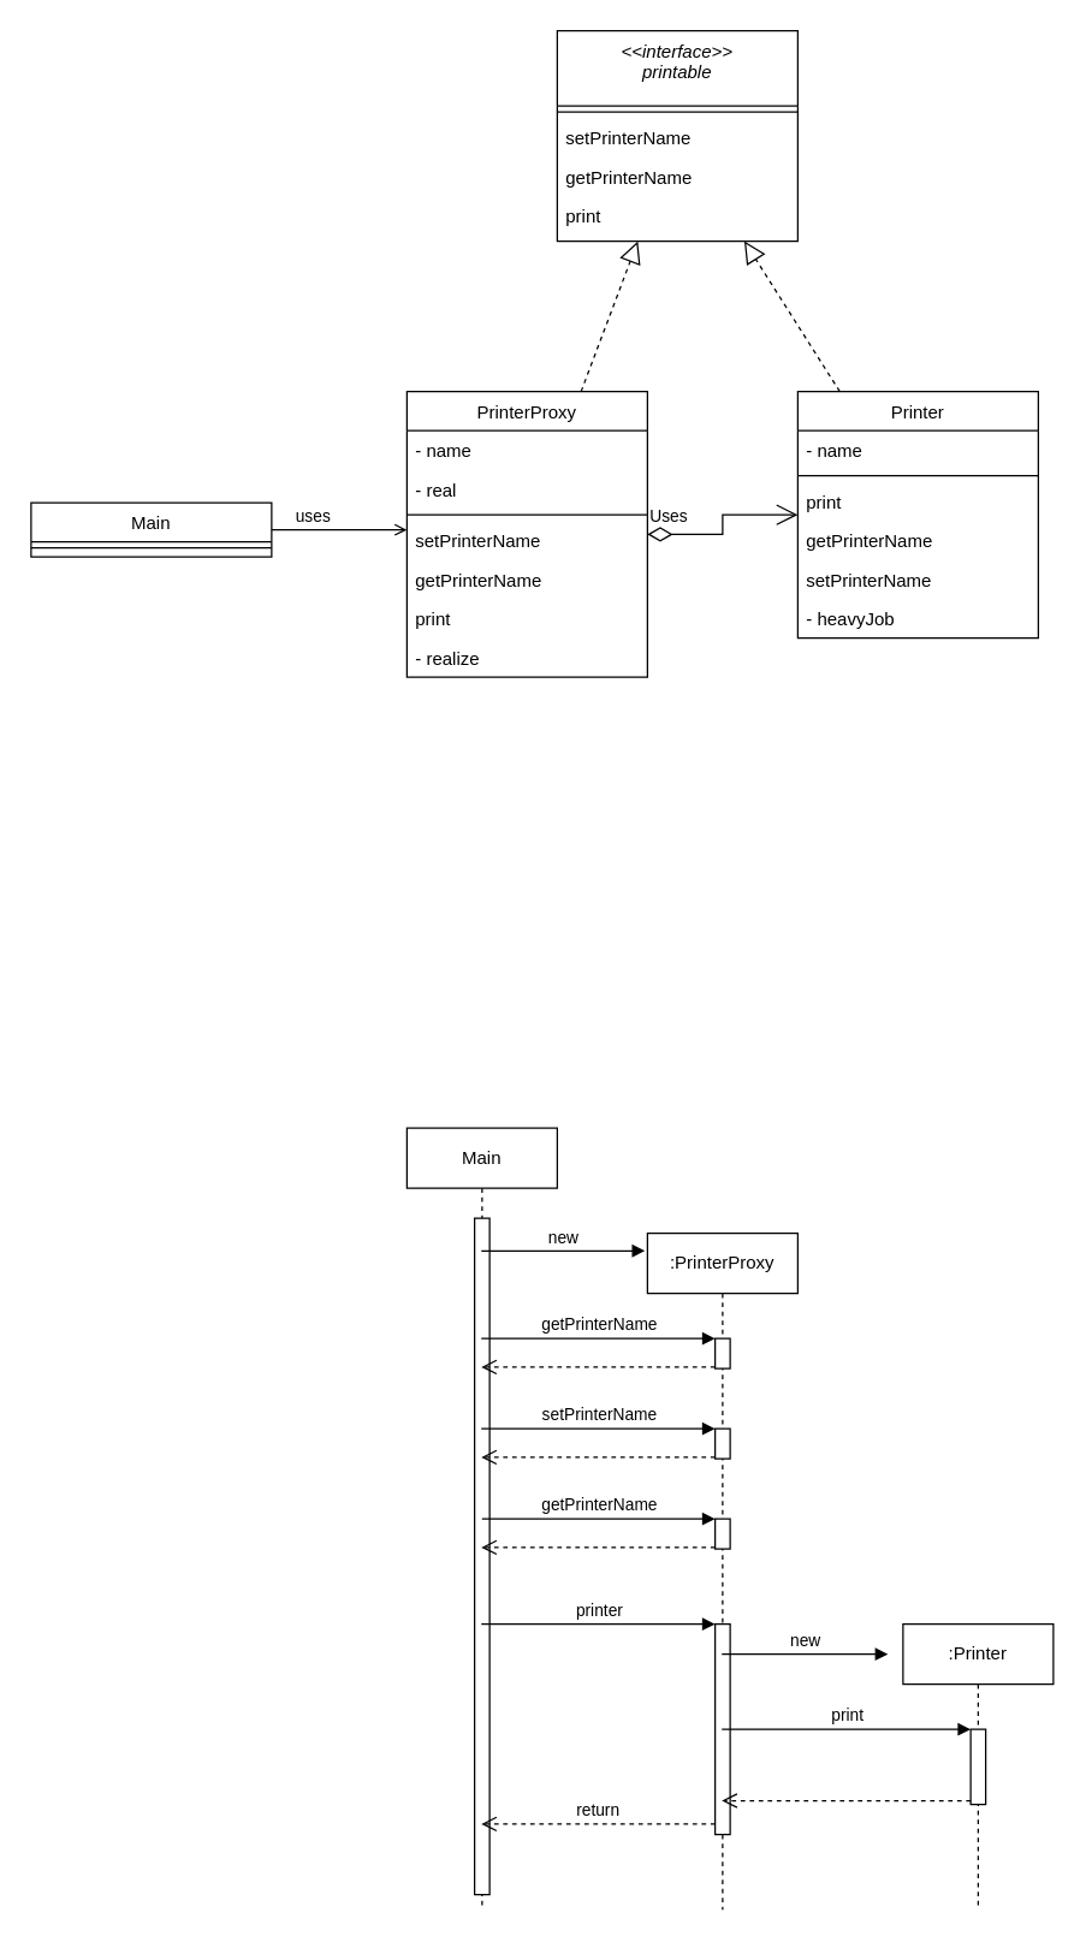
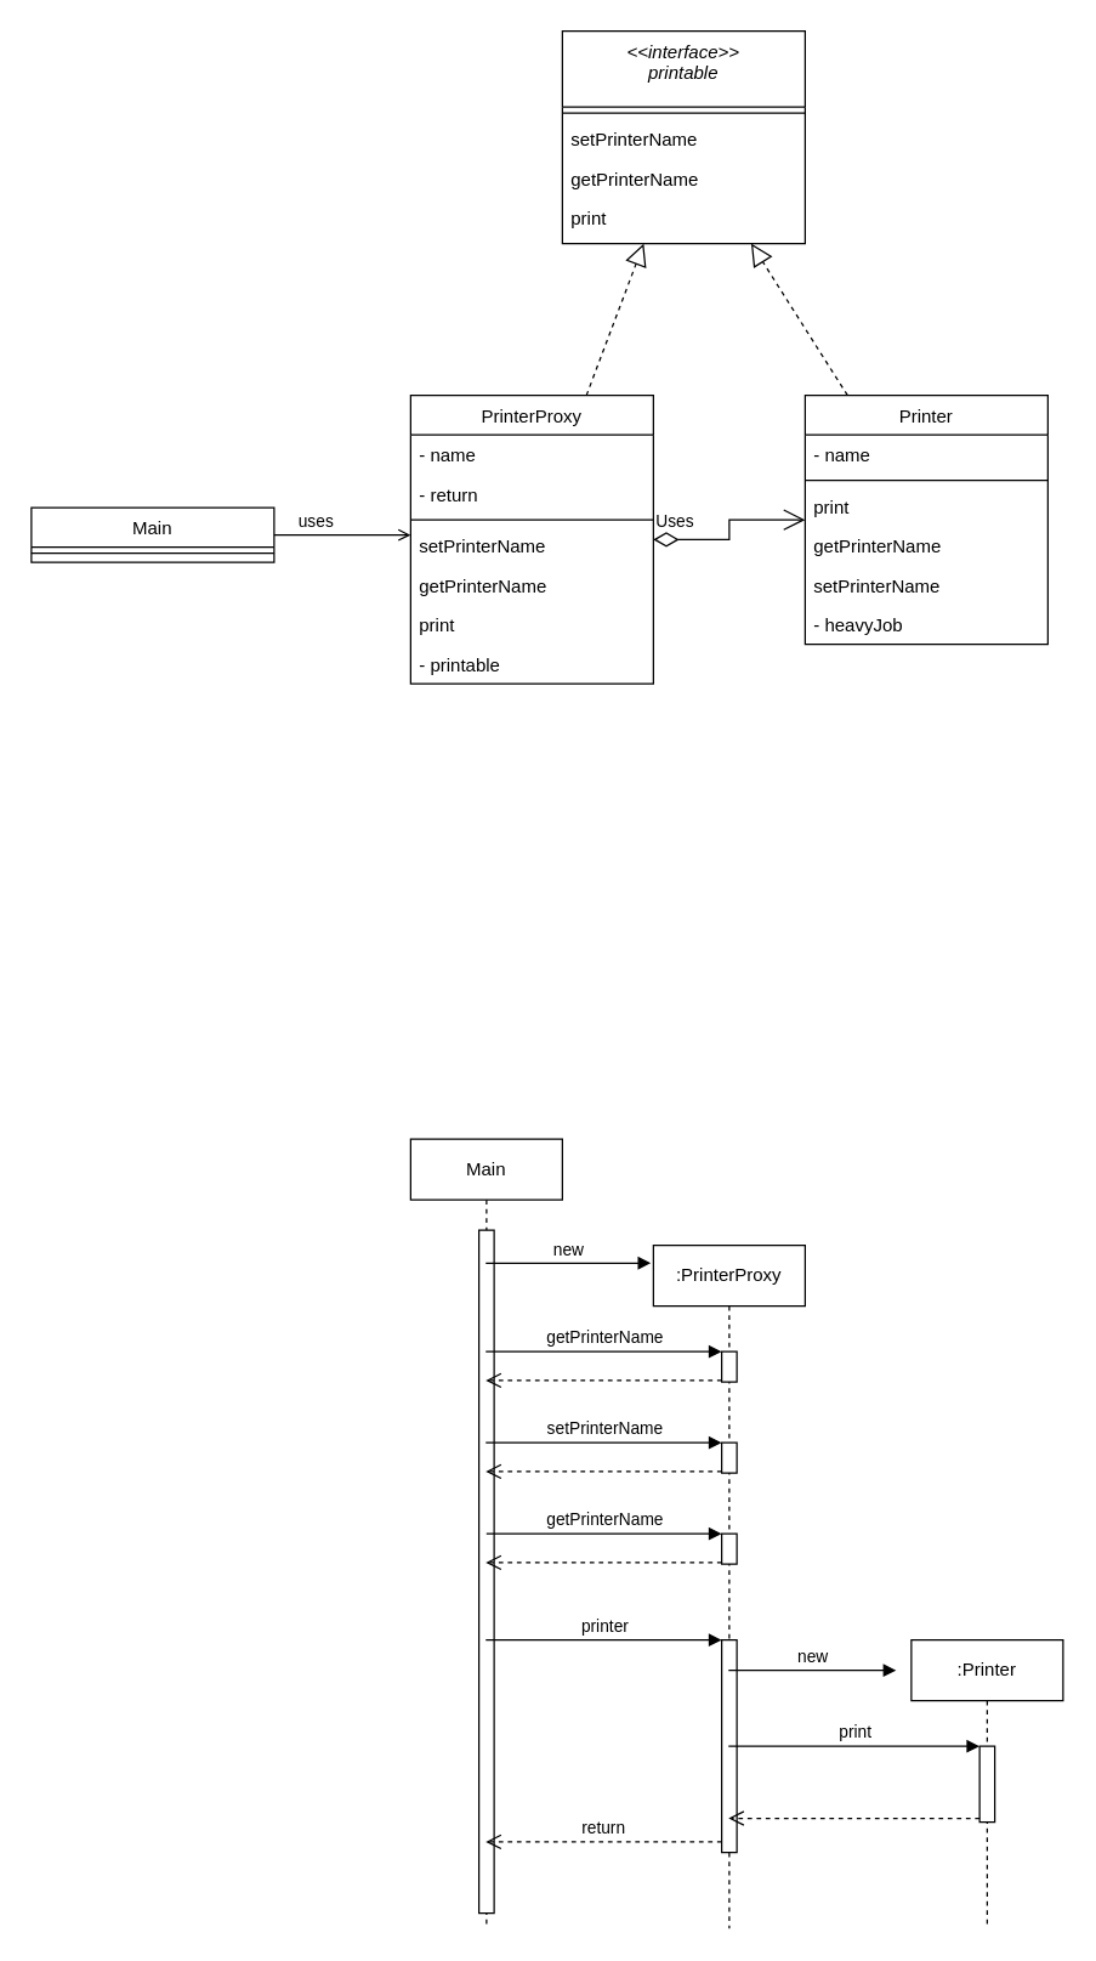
  <mxCell id="0" />
  <mxCell id="1" parent="0" />
  <mxCell id="2" value="&lt;&lt;interface&gt;&gt;&#10;printable" style="swimlane;fontStyle=2;align=center;verticalAlign=top;childLayout=stackLayout;horizontal=1;startSize=50;horizontalStack=0;resizeParent=1;resizeLast=0;collapsible=1;marginBottom=0;rounded=0;shadow=0;strokeWidth=1;" parent="1" vertex="1"><mxGeometry x="370" y="20" width="160" height="140" as="geometry"><mxRectangle x="230" y="140" width="160" height="26" as="alternateBounds" /></mxGeometry></mxCell>
  <mxCell id="3" value="" style="line;html=1;strokeWidth=1;align=left;verticalAlign=middle;spacingTop=-1;spacingLeft=3;spacingRight=3;rotatable=0;labelPosition=right;points=[];portConstraint=eastwest;" parent="2" vertex="1"><mxGeometry y="50" width="160" height="8" as="geometry" /></mxCell>
  <mxCell id="4" value="setPrinterName" style="text;align=left;verticalAlign=top;spacingLeft=4;spacingRight=4;overflow=hidden;rotatable=0;points=[[0,0.5],[1,0.5]];portConstraint=eastwest;" parent="2" vertex="1"><mxGeometry y="58" width="160" height="26" as="geometry" /></mxCell>
  <mxCell id="5" value="getPrinterName" style="text;align=left;verticalAlign=top;spacingLeft=4;spacingRight=4;overflow=hidden;rotatable=0;points=[[0,0.5],[1,0.5]];portConstraint=eastwest;" vertex="1" parent="2"><mxGeometry y="84" width="160" height="26" as="geometry" /></mxCell>
  <mxCell id="6" value="print" style="text;align=left;verticalAlign=top;spacingLeft=4;spacingRight=4;overflow=hidden;rotatable=0;points=[[0,0.5],[1,0.5]];portConstraint=eastwest;" vertex="1" parent="2"><mxGeometry y="110" width="160" height="26" as="geometry" /></mxCell>
  <mxCell id="7" value="PrinterProxy" style="swimlane;fontStyle=0;align=center;verticalAlign=top;childLayout=stackLayout;horizontal=1;startSize=26;horizontalStack=0;resizeParent=1;resizeLast=0;collapsible=1;marginBottom=0;rounded=0;shadow=0;strokeWidth=1;" parent="1" vertex="1"><mxGeometry x="270" y="260" width="160" height="190" as="geometry"><mxRectangle x="130" y="380" width="160" height="26" as="alternateBounds" /></mxGeometry></mxCell>
  <mxCell id="8" value="- name" style="text;align=left;verticalAlign=top;spacingLeft=4;spacingRight=4;overflow=hidden;rotatable=0;points=[[0,0.5],[1,0.5]];portConstraint=eastwest;" parent="7" vertex="1"><mxGeometry y="26" width="160" height="26" as="geometry" /></mxCell>
- <mxCell id="9" value="- real" style="text;align=left;verticalAlign=top;spacingLeft=4;spacingRight=4;overflow=hidden;rotatable=0;points=[[0,0.5],[1,0.5]];portConstraint=eastwest;rounded=0;shadow=0;html=0;" parent="7" vertex="1"><mxGeometry y="52" width="160" height="26" as="geometry" /></mxCell>
+ <mxCell id="9" value="- return" style="text;align=left;verticalAlign=top;spacingLeft=4;spacingRight=4;overflow=hidden;rotatable=0;points=[[0,0.5],[1,0.5]];portConstraint=eastwest;rounded=0;shadow=0;html=0;" parent="7" vertex="1"><mxGeometry y="52" width="160" height="26" as="geometry" /></mxCell>
  <mxCell id="10" value="" style="line;html=1;strokeWidth=1;align=left;verticalAlign=middle;spacingTop=-1;spacingLeft=3;spacingRight=3;rotatable=0;labelPosition=right;points=[];portConstraint=eastwest;" parent="7" vertex="1"><mxGeometry y="78" width="160" height="8" as="geometry" /></mxCell>
  <mxCell id="11" value="setPrinterName" style="text;align=left;verticalAlign=top;spacingLeft=4;spacingRight=4;overflow=hidden;rotatable=0;points=[[0,0.5],[1,0.5]];portConstraint=eastwest;fontStyle=0" parent="7" vertex="1"><mxGeometry y="86" width="160" height="26" as="geometry" /></mxCell>
  <mxCell id="12" value="getPrinterName" style="text;align=left;verticalAlign=top;spacingLeft=4;spacingRight=4;overflow=hidden;rotatable=0;points=[[0,0.5],[1,0.5]];portConstraint=eastwest;" vertex="1" parent="7"><mxGeometry y="112" width="160" height="26" as="geometry" /></mxCell>
  <mxCell id="13" value="print" style="text;align=left;verticalAlign=top;spacingLeft=4;spacingRight=4;overflow=hidden;rotatable=0;points=[[0,0.5],[1,0.5]];portConstraint=eastwest;" vertex="1" parent="7"><mxGeometry y="138" width="160" height="26" as="geometry" /></mxCell>
- <mxCell id="14" value="- realize" style="text;align=left;verticalAlign=top;spacingLeft=4;spacingRight=4;overflow=hidden;rotatable=0;points=[[0,0.5],[1,0.5]];portConstraint=eastwest;" parent="7" vertex="1"><mxGeometry y="164" width="160" height="26" as="geometry" /></mxCell>
+ <mxCell id="14" value="- printable" style="text;align=left;verticalAlign=top;spacingLeft=4;spacingRight=4;overflow=hidden;rotatable=0;points=[[0,0.5],[1,0.5]];portConstraint=eastwest;" parent="7" vertex="1"><mxGeometry y="164" width="160" height="26" as="geometry" /></mxCell>
  <mxCell id="15" value="Printer" style="swimlane;fontStyle=0;align=center;verticalAlign=top;childLayout=stackLayout;horizontal=1;startSize=26;horizontalStack=0;resizeParent=1;resizeLast=0;collapsible=1;marginBottom=0;rounded=0;shadow=0;strokeWidth=1;" parent="1" vertex="1"><mxGeometry x="530" y="260" width="160" height="164" as="geometry"><mxRectangle x="340" y="380" width="170" height="26" as="alternateBounds" /></mxGeometry></mxCell>
  <mxCell id="16" value="- name" style="text;align=left;verticalAlign=top;spacingLeft=4;spacingRight=4;overflow=hidden;rotatable=0;points=[[0,0.5],[1,0.5]];portConstraint=eastwest;" parent="15" vertex="1"><mxGeometry y="26" width="160" height="26" as="geometry" /></mxCell>
  <mxCell id="17" value="" style="line;html=1;strokeWidth=1;align=left;verticalAlign=middle;spacingTop=-1;spacingLeft=3;spacingRight=3;rotatable=0;labelPosition=right;points=[];portConstraint=eastwest;" parent="15" vertex="1"><mxGeometry y="52" width="160" height="8" as="geometry" /></mxCell>
  <mxCell id="18" value="print" style="text;align=left;verticalAlign=top;spacingLeft=4;spacingRight=4;overflow=hidden;rotatable=0;points=[[0,0.5],[1,0.5]];portConstraint=eastwest;" vertex="1" parent="15"><mxGeometry y="60" width="160" height="26" as="geometry" /></mxCell>
  <mxCell id="19" value="getPrinterName" style="text;align=left;verticalAlign=top;spacingLeft=4;spacingRight=4;overflow=hidden;rotatable=0;points=[[0,0.5],[1,0.5]];portConstraint=eastwest;" vertex="1" parent="15"><mxGeometry y="86" width="160" height="26" as="geometry" /></mxCell>
  <mxCell id="20" value="setPrinterName" style="text;align=left;verticalAlign=top;spacingLeft=4;spacingRight=4;overflow=hidden;rotatable=0;points=[[0,0.5],[1,0.5]];portConstraint=eastwest;fontStyle=0" vertex="1" parent="15"><mxGeometry y="112" width="160" height="26" as="geometry" /></mxCell>
  <mxCell id="21" value="- heavyJob" style="text;align=left;verticalAlign=top;spacingLeft=4;spacingRight=4;overflow=hidden;rotatable=0;points=[[0,0.5],[1,0.5]];portConstraint=eastwest;fontStyle=0" vertex="1" parent="15"><mxGeometry y="138" width="160" height="26" as="geometry" /></mxCell>
  <mxCell id="22" value="Main" style="swimlane;fontStyle=0;align=center;verticalAlign=top;childLayout=stackLayout;horizontal=1;startSize=26;horizontalStack=0;resizeParent=1;resizeLast=0;collapsible=1;marginBottom=0;rounded=0;shadow=0;strokeWidth=1;" parent="1" vertex="1"><mxGeometry x="20" y="334" width="160" height="36" as="geometry"><mxRectangle x="550" y="140" width="160" height="26" as="alternateBounds" /></mxGeometry></mxCell>
  <mxCell id="23" value="" style="line;html=1;strokeWidth=1;align=left;verticalAlign=middle;spacingTop=-1;spacingLeft=3;spacingRight=3;rotatable=0;labelPosition=right;points=[];portConstraint=eastwest;" parent="22" vertex="1"><mxGeometry y="26" width="160" height="8" as="geometry" /></mxCell>
  <mxCell id="24" value="uses" style="endArrow=open;shadow=0;strokeWidth=1;rounded=0;endFill=1;edgeStyle=elbowEdgeStyle;elbow=vertical;" parent="1" source="22" target="7" edge="1"><mxGeometry x="0.5" y="41" relative="1" as="geometry"><mxPoint x="300" y="-10" as="sourcePoint" /><mxPoint x="590" y="-60" as="targetPoint" /><mxPoint x="-40" y="32" as="offset" /></mxGeometry></mxCell>
  <mxCell id="25" value="" style="endArrow=block;dashed=1;endFill=0;endSize=12;html=1;rounded=0;" edge="1" parent="1" source="15" target="2"><mxGeometry width="160" relative="1" as="geometry"><mxPoint x="500" y="480" as="sourcePoint" /><mxPoint x="660" y="480" as="targetPoint" /></mxGeometry></mxCell>
  <mxCell id="26" value="" style="endArrow=block;dashed=1;endFill=0;endSize=12;html=1;rounded=0;" edge="1" parent="1" source="7" target="2"><mxGeometry width="160" relative="1" as="geometry"><mxPoint x="554.537" y="270" as="sourcePoint" /><mxPoint x="450" y="30" as="targetPoint" /></mxGeometry></mxCell>
  <mxCell id="27" value="Uses" style="endArrow=open;html=1;endSize=12;startArrow=diamondThin;startSize=14;startFill=0;edgeStyle=orthogonalEdgeStyle;align=left;verticalAlign=bottom;rounded=0;" edge="1" parent="1" source="7" target="15"><mxGeometry x="-1" y="3" relative="1" as="geometry"><mxPoint x="210" y="520" as="sourcePoint" /><mxPoint x="370" y="520" as="targetPoint" /></mxGeometry></mxCell>
  <mxCell id="28" value="Main" style="shape=umlLifeline;perimeter=lifelinePerimeter;whiteSpace=wrap;html=1;container=1;collapsible=0;recursiveResize=0;outlineConnect=0;" vertex="1" parent="1"><mxGeometry x="270" y="750" width="100" height="520" as="geometry" /></mxCell>
  <mxCell id="29" value="" style="html=1;points=[];perimeter=orthogonalPerimeter;" vertex="1" parent="28"><mxGeometry x="45" y="60" width="10" height="450" as="geometry" /></mxCell>
  <mxCell id="30" value=":PrinterProxy" style="shape=umlLifeline;perimeter=lifelinePerimeter;whiteSpace=wrap;html=1;container=1;collapsible=0;recursiveResize=0;outlineConnect=0;" vertex="1" parent="1"><mxGeometry x="430" y="820" width="100" height="450" as="geometry" /></mxCell>
  <mxCell id="31" value="" style="html=1;points=[];perimeter=orthogonalPerimeter;" vertex="1" parent="30"><mxGeometry x="45" y="70" width="10" height="20" as="geometry" /></mxCell>
  <mxCell id="32" value="" style="html=1;points=[];perimeter=orthogonalPerimeter;" vertex="1" parent="30"><mxGeometry x="45" y="130" width="10" height="20" as="geometry" /></mxCell>
  <mxCell id="33" value="" style="html=1;points=[];perimeter=orthogonalPerimeter;" vertex="1" parent="30"><mxGeometry x="45" y="190" width="10" height="20" as="geometry" /></mxCell>
  <mxCell id="34" value="" style="html=1;points=[];perimeter=orthogonalPerimeter;" vertex="1" parent="30"><mxGeometry x="45" y="260" width="10" height="140" as="geometry" /></mxCell>
  <mxCell id="35" value=":Printer" style="shape=umlLifeline;perimeter=lifelinePerimeter;whiteSpace=wrap;html=1;container=1;collapsible=0;recursiveResize=0;outlineConnect=0;" vertex="1" parent="1"><mxGeometry x="600" y="1080" width="100" height="190" as="geometry" /></mxCell>
  <mxCell id="36" value="" style="html=1;points=[];perimeter=orthogonalPerimeter;" vertex="1" parent="35"><mxGeometry x="45" y="70" width="10" height="50" as="geometry" /></mxCell>
  <mxCell id="37" value="getPrinterName" style="html=1;verticalAlign=bottom;endArrow=block;entryX=0;entryY=0;rounded=0;" edge="1" target="31" parent="1" source="28"><mxGeometry relative="1" as="geometry"><mxPoint x="330" y="890" as="sourcePoint" /></mxGeometry></mxCell>
  <mxCell id="38" value="" style="html=1;verticalAlign=bottom;endArrow=open;dashed=1;endSize=8;exitX=0;exitY=0.95;rounded=0;" edge="1" source="31" parent="1" target="28"><mxGeometry relative="1" as="geometry"><mxPoint x="330" y="910" as="targetPoint" /></mxGeometry></mxCell>
  <mxCell id="39" value="setPrinterName" style="html=1;verticalAlign=bottom;endArrow=block;entryX=0;entryY=0;rounded=0;" edge="1" target="32" parent="1" source="28"><mxGeometry relative="1" as="geometry"><mxPoint x="405" y="950" as="sourcePoint" /></mxGeometry></mxCell>
  <mxCell id="40" value="" style="html=1;verticalAlign=bottom;endArrow=open;dashed=1;endSize=8;exitX=0;exitY=0.95;rounded=0;" edge="1" source="32" parent="1" target="28"><mxGeometry relative="1" as="geometry"><mxPoint x="405" y="1026" as="targetPoint" /></mxGeometry></mxCell>
  <mxCell id="41" value="new" style="html=1;verticalAlign=bottom;endArrow=block;rounded=0;entryX=-0.017;entryY=0.026;entryDx=0;entryDy=0;entryPerimeter=0;" edge="1" parent="1" source="28" target="30"><mxGeometry width="80" relative="1" as="geometry"><mxPoint x="340" y="840" as="sourcePoint" /><mxPoint x="420" y="837" as="targetPoint" /></mxGeometry></mxCell>
  <mxCell id="42" value="getPrinterName" style="html=1;verticalAlign=bottom;endArrow=block;entryX=0;entryY=0;rounded=0;" edge="1" target="33" parent="1"><mxGeometry relative="1" as="geometry"><mxPoint x="319.929" y="1010" as="sourcePoint" /></mxGeometry></mxCell>
  <mxCell id="43" value="" style="html=1;verticalAlign=bottom;endArrow=open;dashed=1;endSize=8;exitX=0;exitY=0.95;rounded=0;" edge="1" source="33" parent="1" target="28"><mxGeometry relative="1" as="geometry"><mxPoint x="319.929" y="1086" as="targetPoint" /></mxGeometry></mxCell>
  <mxCell id="44" value="printer" style="html=1;verticalAlign=bottom;endArrow=block;entryX=0;entryY=0;rounded=0;" edge="1" target="34" parent="1" source="28"><mxGeometry relative="1" as="geometry"><mxPoint x="405" y="1080" as="sourcePoint" /></mxGeometry></mxCell>
  <mxCell id="45" value="return" style="html=1;verticalAlign=bottom;endArrow=open;dashed=1;endSize=8;exitX=0;exitY=0.95;rounded=0;" edge="1" source="34" parent="1" target="28"><mxGeometry relative="1" as="geometry"><mxPoint x="405" y="1156" as="targetPoint" /></mxGeometry></mxCell>
  <mxCell id="46" value="new" style="html=1;verticalAlign=bottom;endArrow=block;rounded=0;" edge="1" parent="1" source="30"><mxGeometry width="80" relative="1" as="geometry"><mxPoint x="476" y="1128" as="sourcePoint" /><mxPoint x="590" y="1100" as="targetPoint" /></mxGeometry></mxCell>
  <mxCell id="47" value="print" style="html=1;verticalAlign=bottom;endArrow=block;entryX=0;entryY=0;rounded=0;" edge="1" target="36" parent="1" source="30"><mxGeometry relative="1" as="geometry"><mxPoint x="575" y="1150" as="sourcePoint" /></mxGeometry></mxCell>
  <mxCell id="48" value="" style="html=1;verticalAlign=bottom;endArrow=open;dashed=1;endSize=8;exitX=0;exitY=0.95;rounded=0;" edge="1" source="36" parent="1" target="30"><mxGeometry relative="1" as="geometry"><mxPoint x="575" y="1226" as="targetPoint" /></mxGeometry></mxCell>
